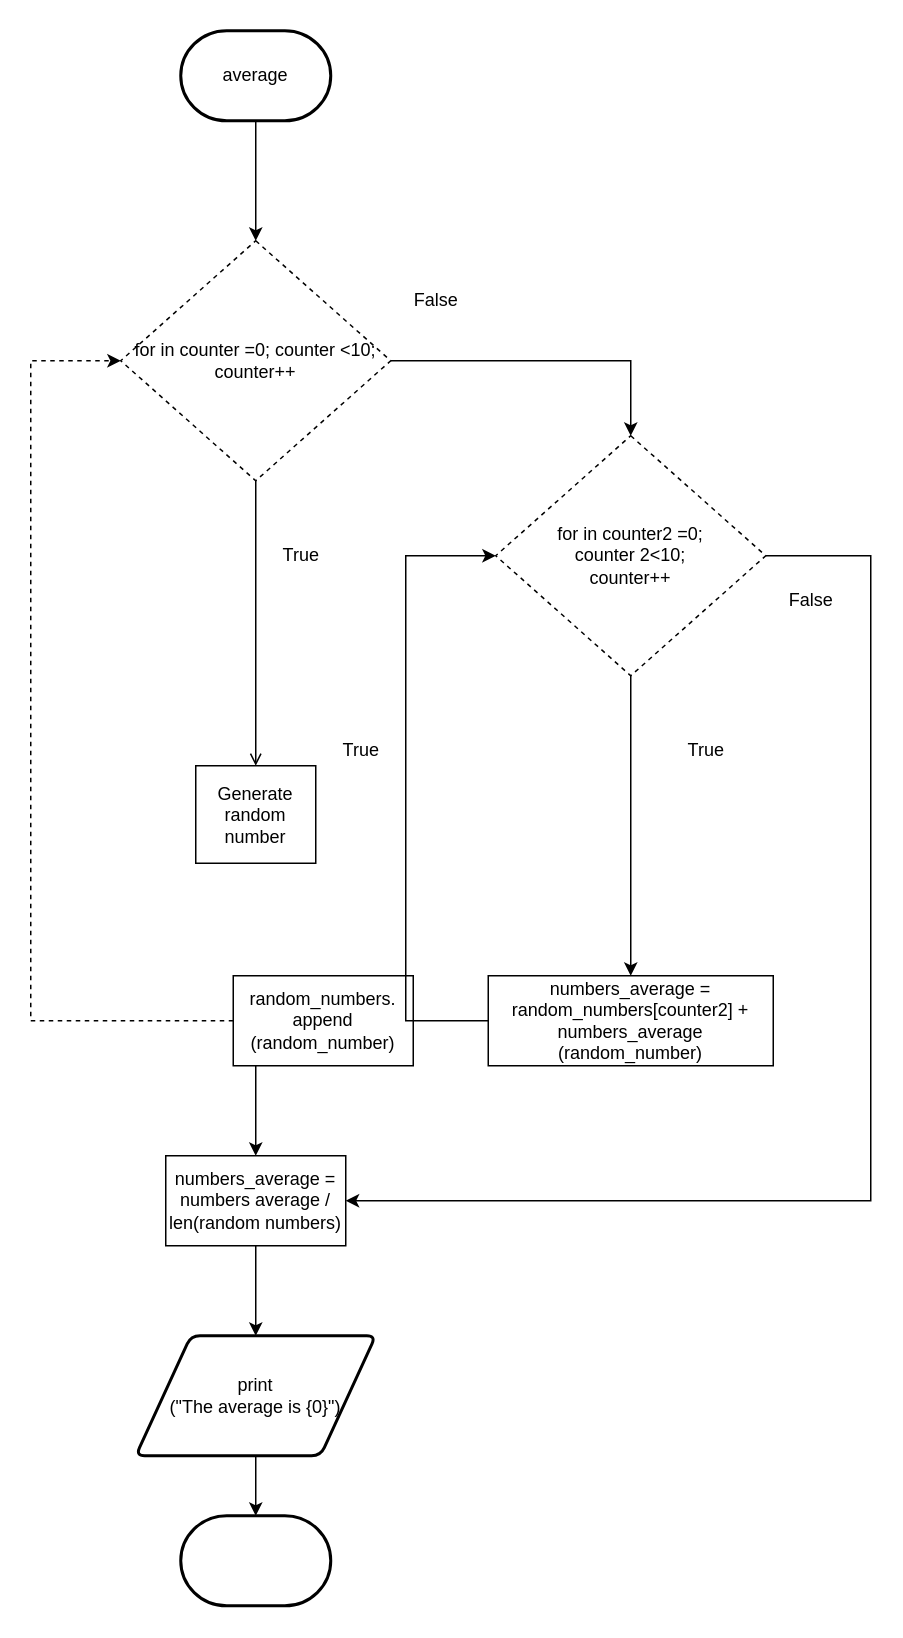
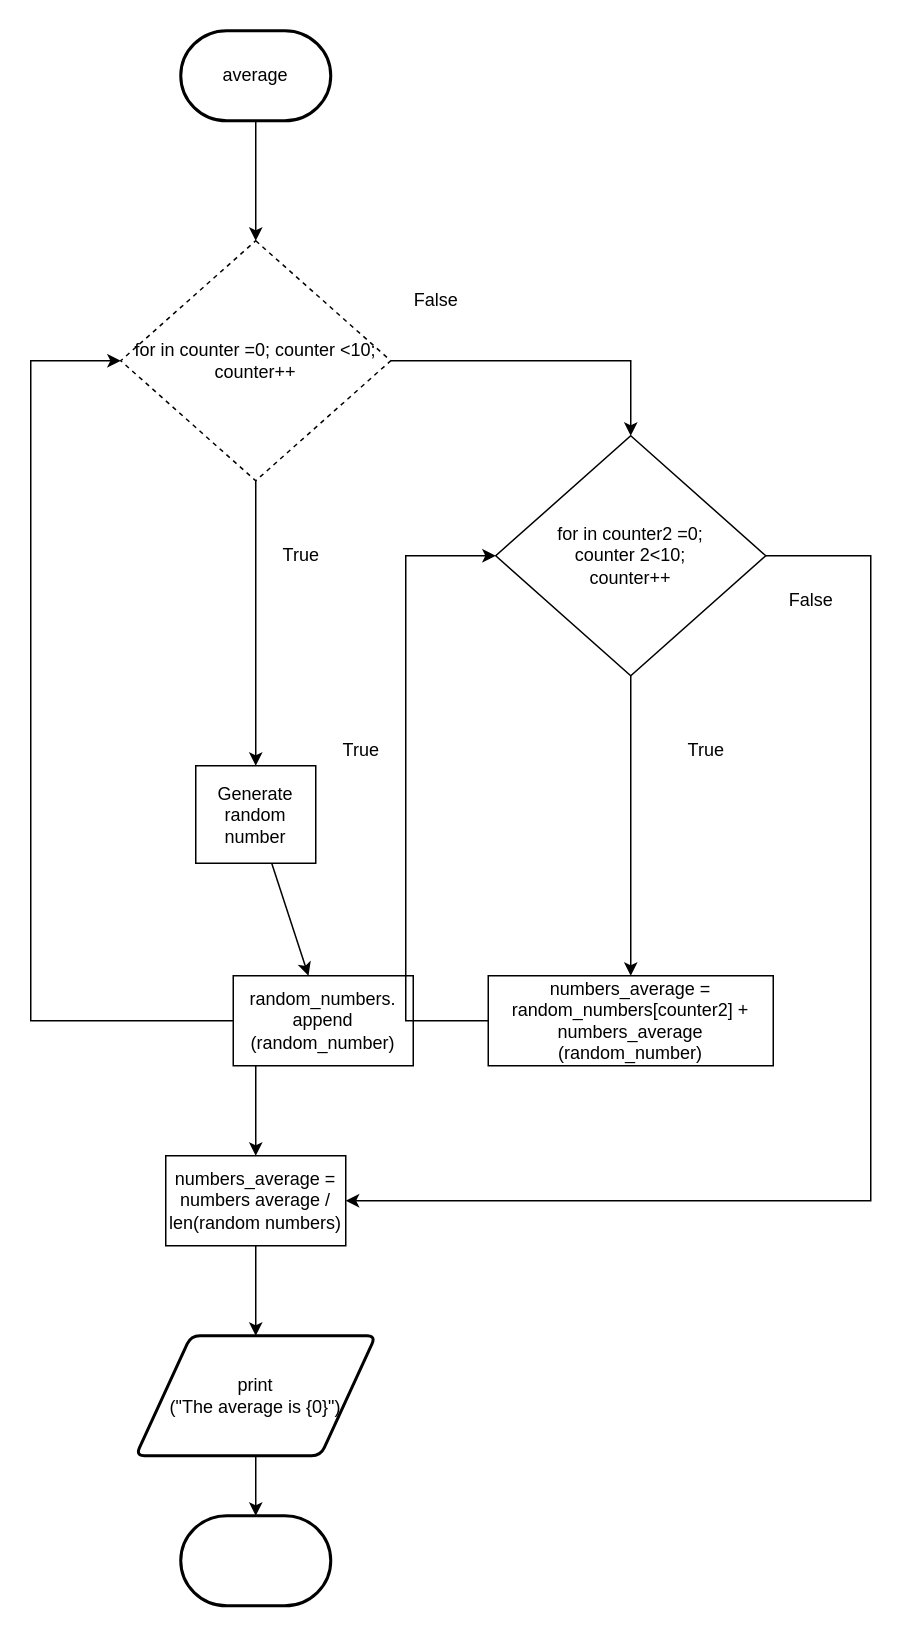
  <mxCell id="0" />
  <mxCell id="1" parent="0" />
  <mxCell id="2" style="edgeStyle=none;html=1;entryX=0.5;entryY=0;entryDx=0;entryDy=0;" edge="1" parent="1" target="5"><mxGeometry relative="1" as="geometry"><mxPoint x="160" y="240" as="targetPoint" /><mxPoint x="170" y="80" as="sourcePoint" /></mxGeometry></mxCell>
- <mxCell id="3" style="edgeStyle=none;html=1;endArrow=open;" edge="1" parent="1" source="5" target="7"><mxGeometry relative="1" as="geometry"><mxPoint x="170" y="530" as="targetPoint" /></mxGeometry></mxCell>
+ <mxCell id="3" style="edgeStyle=none;html=1;" edge="1" parent="1" source="5" target="7"><mxGeometry relative="1" as="geometry"><mxPoint x="170" y="530" as="targetPoint" /></mxGeometry></mxCell>
  <mxCell id="4" style="edgeStyle=elbowEdgeStyle;rounded=0;html=1;entryX=0.5;entryY=0;entryDx=0;entryDy=0;strokeColor=default;" edge="1" parent="1" source="5" target="13"><mxGeometry relative="1" as="geometry"><Array as="points"><mxPoint x="420" y="240" /></Array></mxGeometry></mxCell>
  <mxCell id="5" value="for in counter =0; counter &amp;lt;10;&lt;br&gt;counter++" style="rhombus;whiteSpace=wrap;html=1;dashed=1;" vertex="1" parent="1"><mxGeometry x="80" y="160" width="180" height="160" as="geometry" /></mxCell>
+ <mxCell id="6" style="edgeStyle=none;html=1;" edge="1" parent="1" source="7" target="10"><mxGeometry relative="1" as="geometry"><mxPoint x="170" y="640" as="targetPoint" /></mxGeometry></mxCell>
  <mxCell id="7" value="Generate random number" style="whiteSpace=wrap;html=1;aspect=fixed;" vertex="1" parent="1"><mxGeometry x="130" y="510" width="80" height="65" as="geometry" /></mxCell>
- <mxCell id="8" style="edgeStyle=elbowEdgeStyle;html=1;entryX=0;entryY=0.5;entryDx=0;entryDy=0;strokeColor=default;rounded=0;dashed=1;" edge="1" parent="1" source="10" target="5"><mxGeometry relative="1" as="geometry"><Array as="points"><mxPoint x="20" y="540" /></Array></mxGeometry></mxCell>
+ <mxCell id="8" style="edgeStyle=elbowEdgeStyle;html=1;entryX=0;entryY=0.5;entryDx=0;entryDy=0;strokeColor=default;rounded=0;" edge="1" parent="1" source="10" target="5"><mxGeometry relative="1" as="geometry"><Array as="points"><mxPoint x="20" y="540" /></Array></mxGeometry></mxCell>
  <mxCell id="9" style="edgeStyle=elbowEdgeStyle;rounded=0;html=1;strokeColor=default;entryX=0.5;entryY=0;entryDx=0;entryDy=0;" edge="1" parent="1" source="10" target="17"><mxGeometry relative="1" as="geometry"><mxPoint x="170" y="750" as="targetPoint" /><Array as="points"><mxPoint x="170" y="730" /></Array></mxGeometry></mxCell>
  <mxCell id="10" value="random_numbers.&lt;br&gt;append&lt;br&gt;(random_number)" style="rounded=0;whiteSpace=wrap;html=1;" vertex="1" parent="1"><mxGeometry x="155" y="650" width="120" height="60" as="geometry" /></mxCell>
  <mxCell id="11" style="edgeStyle=elbowEdgeStyle;rounded=0;html=1;strokeColor=default;" edge="1" parent="1" source="13" target="15"><mxGeometry relative="1" as="geometry" /></mxCell>
  <mxCell id="12" style="edgeStyle=elbowEdgeStyle;rounded=0;html=1;entryX=1;entryY=0.5;entryDx=0;entryDy=0;strokeColor=default;" edge="1" parent="1" source="13" target="17"><mxGeometry relative="1" as="geometry"><Array as="points"><mxPoint x="580" y="580" /></Array></mxGeometry></mxCell>
- <mxCell id="13" value="for in counter2 =0; &lt;br&gt;counter 2&amp;lt;10;&lt;br&gt;counter++" style="rhombus;whiteSpace=wrap;html=1;dashed=1;" vertex="1" parent="1"><mxGeometry x="330" y="290" width="180" height="160" as="geometry" /></mxCell>
+ <mxCell id="13" value="for in counter2 =0; &lt;br&gt;counter 2&amp;lt;10;&lt;br&gt;counter++" style="rhombus;whiteSpace=wrap;html=1;" vertex="1" parent="1"><mxGeometry x="330" y="290" width="180" height="160" as="geometry" /></mxCell>
  <mxCell id="14" style="edgeStyle=elbowEdgeStyle;rounded=0;html=1;entryX=0;entryY=0.5;entryDx=0;entryDy=0;strokeColor=default;" edge="1" parent="1" source="15" target="13"><mxGeometry relative="1" as="geometry"><Array as="points"><mxPoint x="270" y="530" /></Array></mxGeometry></mxCell>
  <mxCell id="15" value="numbers_average = random_numbers[counter2] + numbers_average&lt;br&gt;(random_number)" style="rounded=0;whiteSpace=wrap;html=1;" vertex="1" parent="1"><mxGeometry x="325" y="650" width="190" height="60" as="geometry" /></mxCell>
  <mxCell id="16" style="edgeStyle=elbowEdgeStyle;rounded=0;html=1;strokeColor=default;" edge="1" parent="1" source="17" target="24"><mxGeometry relative="1" as="geometry" /></mxCell>
  <mxCell id="17" value="numbers_average = numbers average / len(random numbers)" style="rounded=0;whiteSpace=wrap;html=1;" vertex="1" parent="1"><mxGeometry x="110" y="770" width="120" height="60" as="geometry" /></mxCell>
  <mxCell id="18" value="True" style="text;html=1;align=center;verticalAlign=middle;resizable=0;points=[];autosize=1;strokeColor=none;fillColor=none;" vertex="1" parent="1"><mxGeometry x="450" y="490" width="40" height="20" as="geometry" /></mxCell>
  <mxCell id="19" value="True" style="text;html=1;align=center;verticalAlign=middle;resizable=0;points=[];autosize=1;strokeColor=none;fillColor=none;" vertex="1" parent="1"><mxGeometry x="180" y="360" width="40" height="20" as="geometry" /></mxCell>
  <mxCell id="20" value="False" style="text;html=1;align=center;verticalAlign=middle;resizable=0;points=[];autosize=1;strokeColor=none;fillColor=none;" vertex="1" parent="1"><mxGeometry x="265" y="190" width="50" height="20" as="geometry" /></mxCell>
  <mxCell id="21" value="True" style="text;html=1;align=center;verticalAlign=middle;resizable=0;points=[];autosize=1;strokeColor=none;fillColor=none;" vertex="1" parent="1"><mxGeometry x="220" y="490" width="40" height="20" as="geometry" /></mxCell>
  <mxCell id="22" value="False" style="text;html=1;align=center;verticalAlign=middle;resizable=0;points=[];autosize=1;strokeColor=none;fillColor=none;" vertex="1" parent="1"><mxGeometry x="515" y="390" width="50" height="20" as="geometry" /></mxCell>
  <mxCell id="23" style="edgeStyle=elbowEdgeStyle;rounded=0;html=1;strokeColor=default;" edge="1" parent="1" source="24"><mxGeometry relative="1" as="geometry"><mxPoint x="170" y="1010" as="targetPoint" /></mxGeometry></mxCell>
  <mxCell id="24" value="print&lt;br&gt;(&quot;The average is {0}&quot;)" style="shape=parallelogram;html=1;strokeWidth=2;perimeter=parallelogramPerimeter;whiteSpace=wrap;rounded=1;arcSize=12;size=0.23;" vertex="1" parent="1"><mxGeometry x="90" y="890" width="160" height="80" as="geometry" /></mxCell>
  <mxCell id="25" value="average" style="strokeWidth=2;html=1;shape=mxgraph.flowchart.terminator;whiteSpace=wrap;" vertex="1" parent="1"><mxGeometry x="120" y="20" width="100" height="60" as="geometry" /></mxCell>
  <mxCell id="26" value="" style="strokeWidth=2;html=1;shape=mxgraph.flowchart.terminator;whiteSpace=wrap;" vertex="1" parent="1"><mxGeometry x="120" y="1010" width="100" height="60" as="geometry" /></mxCell>
